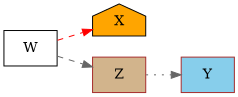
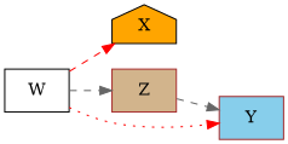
  digraph {
    rankdir=LR
    node [color=black shape=box style=filled]
    edge [color=gray40 style=dotted]
    n1 [fillcolor=orange label=X shape=house]
    n2 [color=brown fillcolor=tan label=Z]
    n3 [color=brown fillcolor=skyblue label=Y]
    n4 [fillcolor=white label=W]
-   n2 -> n3
+   n2 -> n3 [style=dashed]
    n4 -> n1 [color=red style=dashed]
    n4 -> n2 [style=dashed]
+   n4 -> n3 [color=red]
  }
